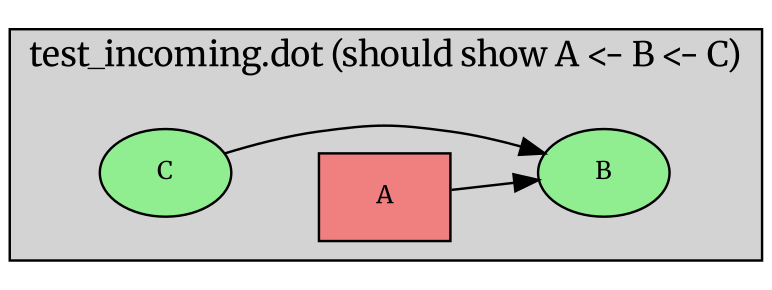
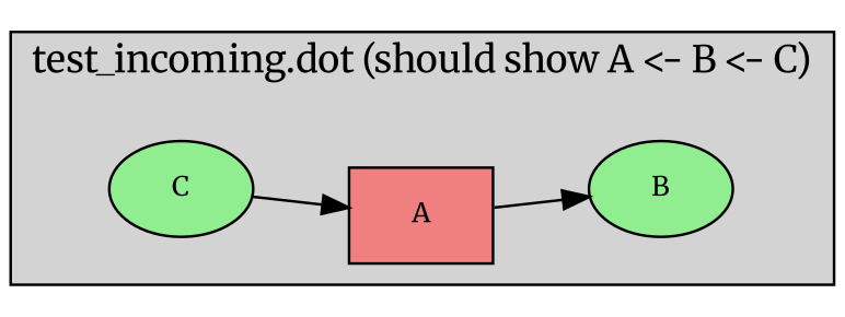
  digraph {
    compound=true
    fontname=Merriweather
    rankdir=LR
    node [fillcolor=lightgreen fontname=Merriweather fontsize=10 shape=ellipse style=filled]
    edge [fontname=Merriweather fontsize=8]
    n1 [fillcolor=lightcoral label=A shape=box]
    n2 [label=B]
    n3 [label=C]
    subgraph cluster_1 {
      color=black
      fillcolor=lightgray
      label="test_incoming.dot (should show A <- B <- C)"
      style=filled
      n1
      n2
      n3
    }
    n1 -> n2
-   n3 -> n2
+   n3 -> n1
  }
